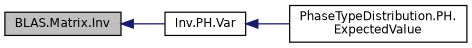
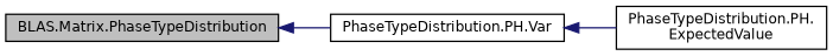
  digraph {
    rankdir=LR
    node [color=black fillcolor=white fontname=Helvetica fontsize=10 shape=record style=filled]
    edge [color=midnightblue dir=back fontname=Helvetica fontsize=10 labelfontname=Helvetica labelfontsize=10 style=solid]
-   n1 [fillcolor=grey75 fontcolor=black height=0.2 label="BLAS.Matrix.Inv" width=0.4]
-   n2 [height=0.2 label="Inv.PH.Var" width=0.4]
+   n1 [fillcolor=grey75 fontcolor=black height=0.2 label="BLAS.Matrix.PhaseTypeDistribution" width=0.4]
+   n2 [height=0.2 label="PhaseTypeDistribution.PH.Var" width=0.4]
    n3 [height=0.2 label="PhaseTypeDistribution.PH.\lExpectedValue" width=0.4]
    n1 -> n2
    n2 -> n3
  }
